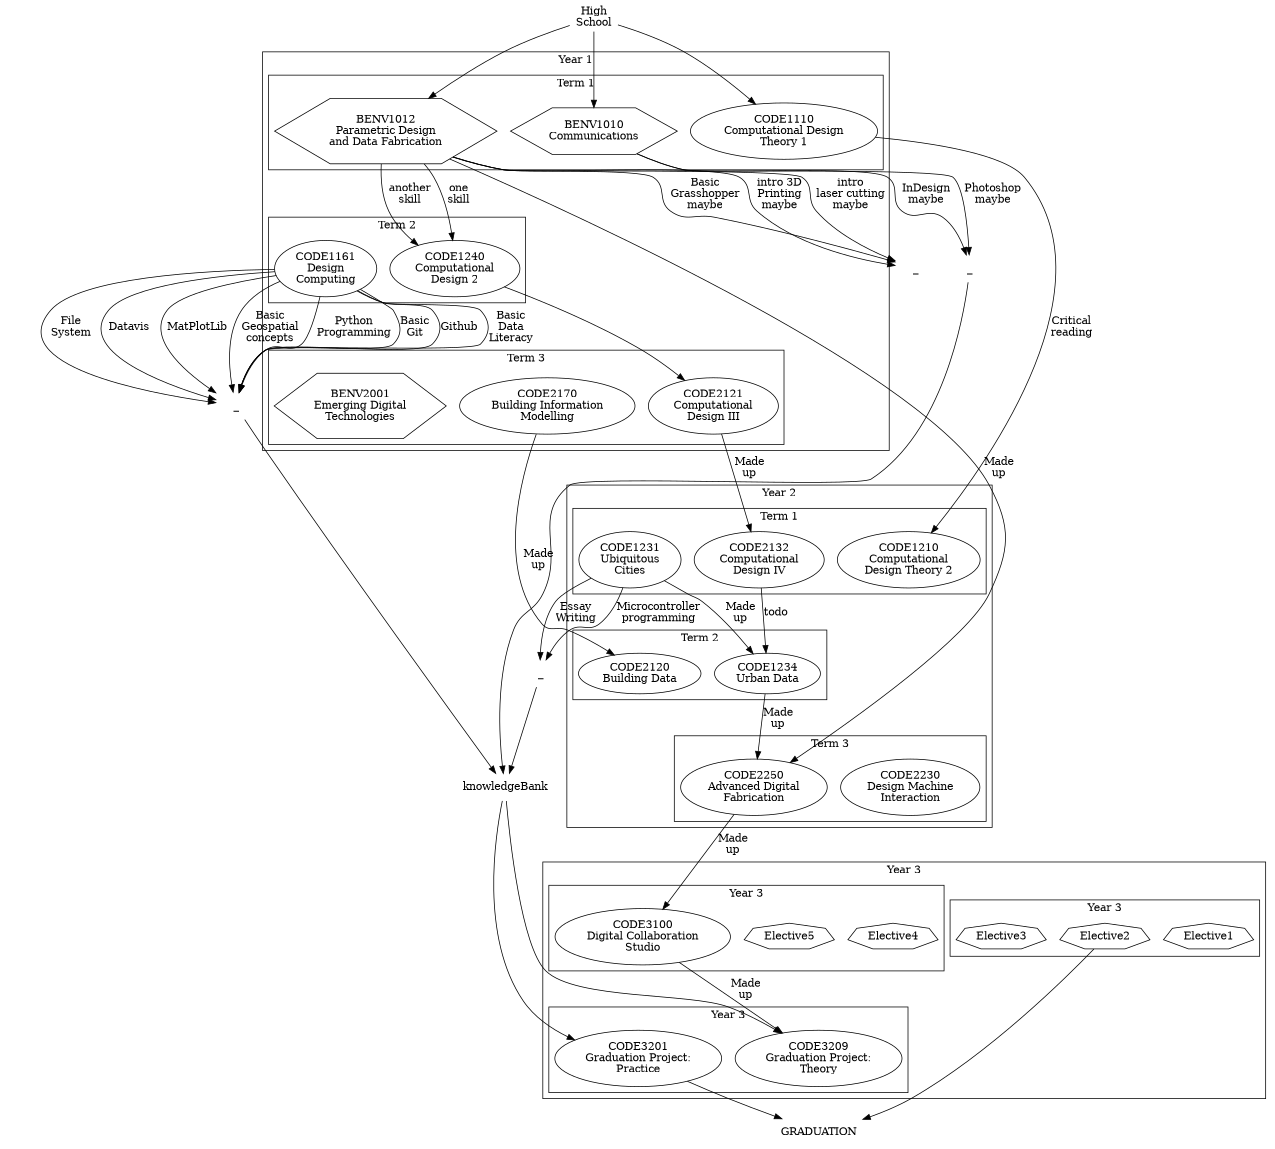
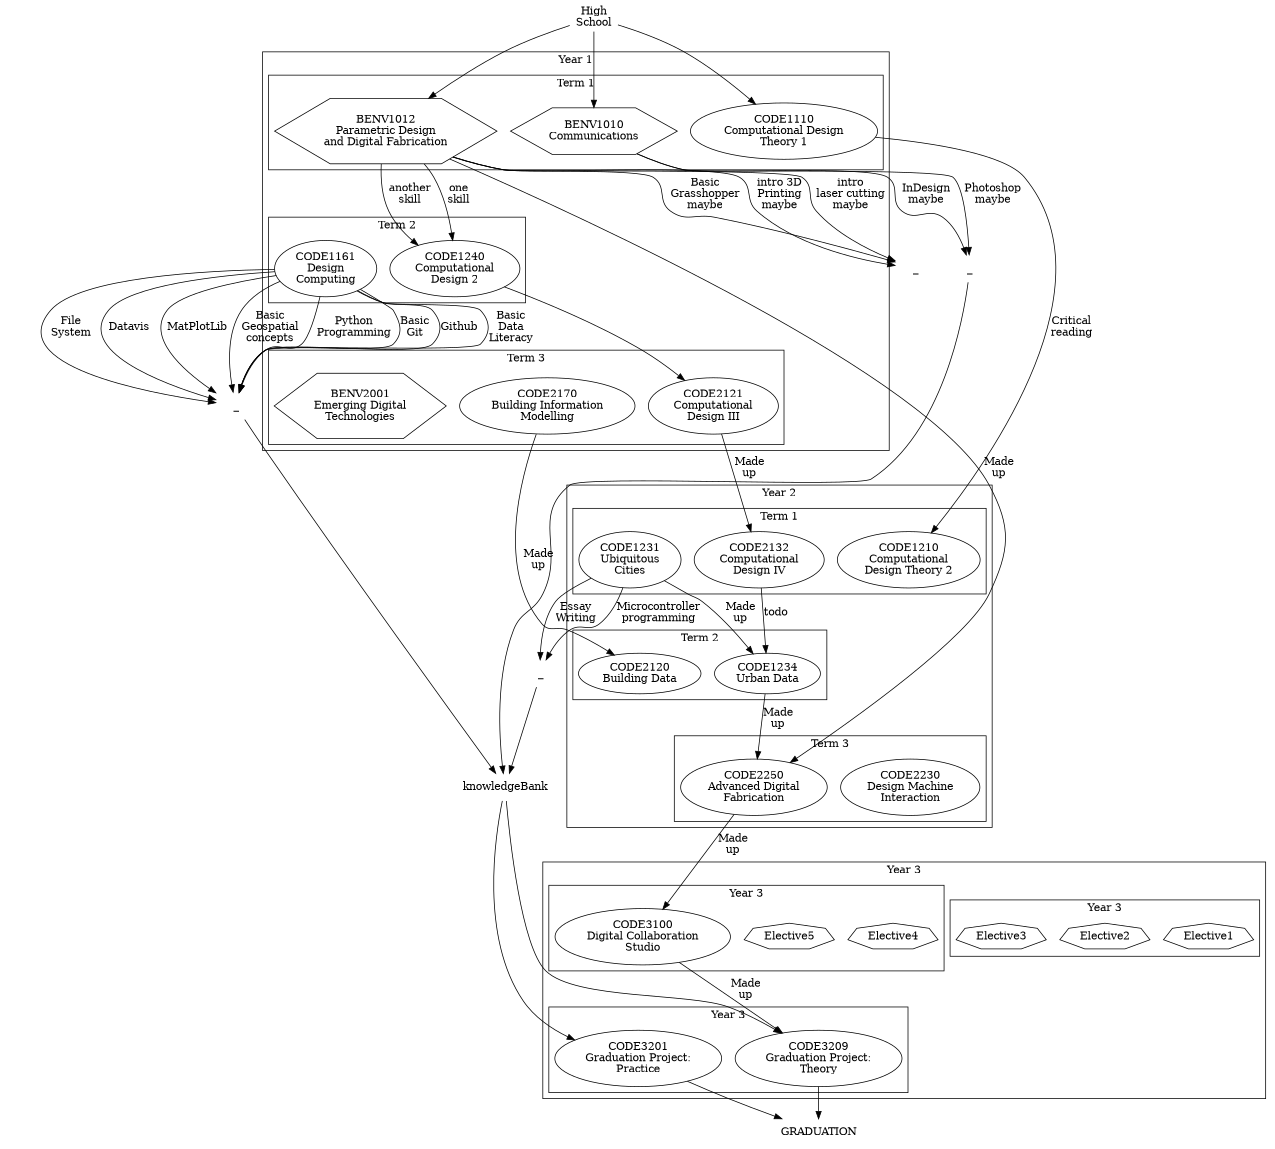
  digraph {
-   n1 [label="BENV1012\nParametric Design\nand Data Fabrication" shape=hexagon]
+   n1 [label="BENV1012\nParametric Design\nand Digital Fabrication" shape=hexagon]
    n2 [label="BENV1010\nCommunications" shape=hexagon]
    n3 [label="CODE1110\nComputational Design\nTheory 1"]
    n4 [label="CODE1240\nComputational\nDesign 2"]
    n5 [label="CODE1161\nDesign\nComputing"]
    n6 [label="CODE2121\nComputational\nDesign III"]
    n7 [label="CODE2170\nBuilding Information\nModelling"]
    n8 [label="BENV2001\nEmerging Digital\nTechnologies" shape=hexagon]
    n9 [label="CODE2132\nComputational\nDesign IV"]
    n10 [label="CODE1210\nComputational\nDesign Theory 2"]
    n11 [label="CODE1231\nUbiquitous\nCities"]
    n12 [label="CODE2120\nBuilding Data"]
    n13 [label="CODE1234\nUrban Data"]
    n14 [label="CODE2230\nDesign Machine\nInteraction"]
    n15 [label="CODE2250\nAdvanced Digital\nFabrication"]
    Elective1 [shape=septagon]
    Elective2 [shape=septagon]
    Elective3 [shape=septagon]
    Elective4 [shape=septagon]
    Elective5 [shape=septagon]
    n21 [label="CODE3100\nDigital Collaboration\nStudio"]
    n22 [label="CODE3209\nGraduation Project:\nTheory"]
    n23 [label="CODE3201\nGraduation Project:\nPractice"]
    n24 [label=_ shape=plaintext]
    n25 [label=_ shape=plaintext]
    n26 [label=_ shape=plaintext]
    n27 [label=_ shape=plaintext]
    GRADUATION [shape=plaintext]
    n29 [label="High\nSchool" shape=plaintext]
    knowledgeBank [shape=plaintext]
    subgraph cluster_1 {
      label="Year 1"
      subgraph cluster_2 {
        label="Term 1"
        rank=same
        n1
        n2
        n3
      }
      subgraph cluster_3 {
        label="Term 2"
        rank=same
        n4
        n5
      }
      subgraph cluster_4 {
        label="Term 3"
        rank=same
        n6
        n7
        n8
      }
    }
    subgraph cluster_5 {
      label="Year 2"
      subgraph cluster_6 {
        label="Term 1"
        rank=same
        n9
        n10
        n11
      }
      subgraph cluster_7 {
        label="Term 2"
        rank=same
        n12
        n13
      }
      subgraph cluster_8 {
        label="Term 3"
        rank=same
        n14
        n15
      }
    }
    subgraph cluster_9 {
      label="Year 3"
      subgraph cluster_10 {
        label="Year 3"
        Elective1
        Elective2
        Elective3
      }
      subgraph cluster_11 {
        label="Year 3"
        Elective4
        Elective5
        n21
      }
      subgraph cluster_12 {
        label="Year 3"
        n22
        n23
      }
    }
    n1 -> n4 [label="one\nskill"]
    n1 -> n4 [label="another\nskill"]
    n1 -> n15 [label="Made\nup"]
    n1 -> n24 [label="Basic\nGrasshopper\nmaybe"]
    n1 -> n24 [label="intro 3D\nPrinting\nmaybe"]
    n1 -> n24 [label="intro\nlaser cutting\nmaybe"]
    n2 -> n25 [label="Photoshop\nmaybe"]
    n2 -> n25 [label="InDesign\nmaybe"]
    n3 -> n10 [label="Critical\nreading"]
    n4 -> n6
    n5 -> n26 [label="Python\nProgramming"]
    n5 -> n26 [label="Basic\nGit"]
    n5 -> n26 [label=Github]
    n5 -> n26 [label="Basic\nData\nLiteracy"]
    n5 -> n26 [label="File\nSystem"]
    n5 -> n26 [label="Data\vis"]
    n5 -> n26 [label=MatPlotLib]
    n5 -> n26 [label="Basic\nGeospatial\nconcepts"]
    n6 -> n9 [label="Made\nup"]
    n7 -> n12 [label="Made\nup"]
    n9 -> n13 [label=todo]
    n11 -> n13 [label="Made\nup"]
    n11 -> n27 [label="Microcontroller\nprogramming"]
    n11 -> n27 [label="Essay\nWriting"]
    n13 -> n15 [label="Made\nup"]
    n15 -> n21 [label="Made\nup"]
    n21 -> n22 [label="Made\nup"]
-   Elective2 -> GRADUATION
+   n22 -> GRADUATION
    n23 -> GRADUATION
    n25 -> knowledgeBank
    n26 -> knowledgeBank
    n27 -> knowledgeBank
    n29 -> n1
    n29 -> n2
    n29 -> n3
    knowledgeBank -> n22
    knowledgeBank -> n23
  }
